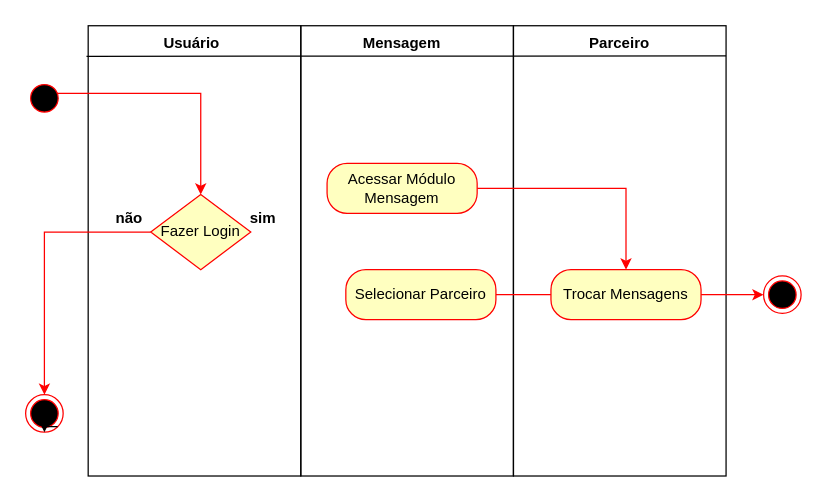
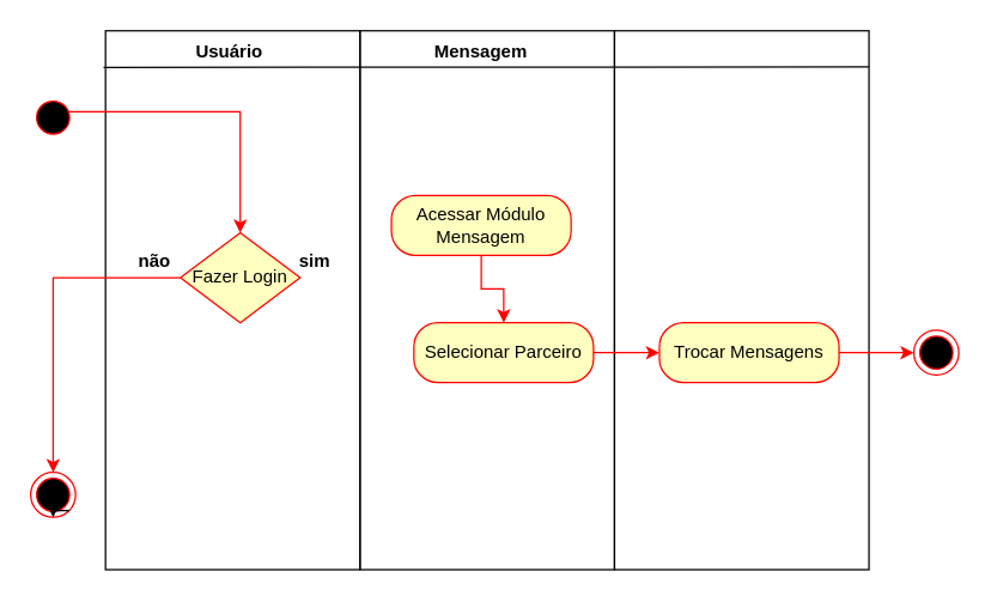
  <mxCell id="0" />
  <mxCell id="1" parent="0" />
  <mxCell id="2" value="" style="rounded=0;whiteSpace=wrap;html=1;fillColor=none;gradientColor=#ffffff;" parent="1" vertex="1"><mxGeometry x="410" y="20" width="170" height="360" as="geometry" /></mxCell>
  <mxCell id="3" value="" style="rounded=0;whiteSpace=wrap;html=1;fillColor=none;gradientColor=#ffffff;" parent="1" vertex="1"><mxGeometry x="70" y="20" width="170" height="360" as="geometry" /></mxCell>
  <mxCell id="4" value="" style="rounded=0;whiteSpace=wrap;html=1;fillColor=none;gradientColor=#ffffff;" parent="1" vertex="1"><mxGeometry x="240" y="20" width="170" height="360" as="geometry" /></mxCell>
  <mxCell id="5" value="" style="edgeStyle=orthogonalEdgeStyle;rounded=0;orthogonalLoop=1;jettySize=auto;html=1;exitX=0.8;exitY=0.367;exitDx=0;exitDy=0;exitPerimeter=0;strokeColor=#FF0000;" parent="1" source="6" target="8" edge="1"><mxGeometry relative="1" as="geometry" /></mxCell>
  <mxCell id="6" value="" style="ellipse;html=1;shape=startState;fillColor=#000000;strokeColor=#ff0000;" parent="1" vertex="1"><mxGeometry x="20" y="63" width="30" height="30" as="geometry" /></mxCell>
  <mxCell id="7" value="" style="edgeStyle=orthogonalEdgeStyle;rounded=0;orthogonalLoop=1;jettySize=auto;html=1;strokeColor=#FF0000;" parent="1" source="8" target="9" edge="1"><mxGeometry relative="1" as="geometry" /></mxCell>
  <mxCell id="8" value="Fazer Login" style="rhombus;whiteSpace=wrap;html=1;fillColor=#ffffc0;strokeColor=#ff0000;" parent="1" vertex="1"><mxGeometry x="120" y="155" width="80" height="60" as="geometry" /></mxCell>
  <mxCell id="9" value="" style="ellipse;html=1;shape=endState;fillColor=#000000;strokeColor=#ff0000;" parent="1" vertex="1"><mxGeometry x="20" y="315" width="30" height="30" as="geometry" /></mxCell>
- <mxCell id="10" value="" style="edgeStyle=orthogonalEdgeStyle;rounded=0;orthogonalLoop=1;jettySize=auto;html=1;strokeColor=#FF0000;" parent="1" source="11" target="15" edge="1"><mxGeometry relative="1" as="geometry" /></mxCell>
+ <mxCell id="10" value="" style="edgeStyle=orthogonalEdgeStyle;rounded=0;orthogonalLoop=1;jettySize=auto;html=1;strokeColor=#FF0000;" parent="1" source="11" target="13" edge="1"><mxGeometry relative="1" as="geometry" /></mxCell>
  <mxCell id="11" value="Acessar Módulo Mensagem" style="rounded=1;whiteSpace=wrap;html=1;arcSize=40;fontColor=#000000;fillColor=#ffffc0;strokeColor=#ff0000;" parent="1" vertex="1"><mxGeometry x="261" y="130" width="120" height="40" as="geometry" /></mxCell>
- <mxCell id="12" value="" style="edgeStyle=orthogonalEdgeStyle;rounded=0;orthogonalLoop=1;jettySize=auto;html=1;strokeColor=#FF0000;endArrow=none;" parent="1" source="13" target="15" edge="1"><mxGeometry relative="1" as="geometry" /></mxCell>
+ <mxCell id="12" value="" style="edgeStyle=orthogonalEdgeStyle;rounded=0;orthogonalLoop=1;jettySize=auto;html=1;strokeColor=#FF0000;" parent="1" source="13" target="15" edge="1"><mxGeometry relative="1" as="geometry" /></mxCell>
  <mxCell id="13" value="Selecionar Parceiro" style="rounded=1;whiteSpace=wrap;html=1;arcSize=40;fontColor=#000000;fillColor=#ffffc0;strokeColor=#ff0000;" parent="1" vertex="1"><mxGeometry x="276" y="215" width="120" height="40" as="geometry" /></mxCell>
  <mxCell id="14" value="" style="edgeStyle=orthogonalEdgeStyle;rounded=0;orthogonalLoop=1;jettySize=auto;html=1;strokeColor=#FF0000;" parent="1" source="15" target="22" edge="1"><mxGeometry relative="1" as="geometry" /></mxCell>
  <mxCell id="15" value="Trocar Mensagens" style="rounded=1;whiteSpace=wrap;html=1;arcSize=40;fontColor=#000000;fillColor=#ffffc0;strokeColor=#ff0000;" parent="1" vertex="1"><mxGeometry x="440" y="215" width="120" height="40" as="geometry" /></mxCell>
  <mxCell id="16" value="Usuário" style="text;align=center;fontStyle=1;verticalAlign=middle;spacingLeft=3;spacingRight=3;strokeColor=none;rotatable=0;points=[[0,0.5],[1,0.5]];portConstraint=eastwest;fillColor=none;gradientColor=#ffffff;" parent="1" vertex="1"><mxGeometry x="113" y="20" width="80" height="26" as="geometry" /></mxCell>
  <mxCell id="17" value="sim" style="text;align=center;fontStyle=1;verticalAlign=middle;spacingLeft=3;spacingRight=3;strokeColor=none;rotatable=0;points=[[0,0.5],[1,0.5]];portConstraint=eastwest;fillColor=none;gradientColor=#ffffff;" parent="1" vertex="1"><mxGeometry x="193" y="160" width="34" height="26" as="geometry" /></mxCell>
  <mxCell id="18" value="não" style="text;align=center;fontStyle=1;verticalAlign=middle;spacingLeft=3;spacingRight=3;strokeColor=none;rotatable=0;points=[[0,0.5],[1,0.5]];portConstraint=eastwest;fillColor=none;gradientColor=#ffffff;" parent="1" vertex="1"><mxGeometry x="86" y="160" width="34" height="26" as="geometry" /></mxCell>
  <mxCell id="19" value="Mensagem" style="text;align=center;fontStyle=1;verticalAlign=middle;spacingLeft=3;spacingRight=3;strokeColor=none;rotatable=0;points=[[0,0.5],[1,0.5]];portConstraint=eastwest;fillColor=none;gradientColor=#ffffff;" parent="1" vertex="1"><mxGeometry x="281" y="20" width="80" height="26" as="geometry" /></mxCell>
- <mxCell id="20" value="Parceiro" style="text;align=center;fontStyle=1;verticalAlign=middle;spacingLeft=3;spacingRight=3;strokeColor=none;rotatable=0;points=[[0,0.5],[1,0.5]];portConstraint=eastwest;fillColor=none;gradientColor=#ffffff;" parent="1" vertex="1"><mxGeometry x="455" y="20" width="80" height="26" as="geometry" /></mxCell>
  <mxCell id="21" style="edgeStyle=orthogonalEdgeStyle;rounded=0;orthogonalLoop=1;jettySize=auto;html=1;exitX=1;exitY=1;exitDx=0;exitDy=0;entryX=0.5;entryY=1;entryDx=0;entryDy=0;" parent="1" source="9" target="9" edge="1"><mxGeometry relative="1" as="geometry" /></mxCell>
  <mxCell id="22" value="" style="ellipse;html=1;shape=endState;fillColor=#000000;strokeColor=#ff0000;" parent="1" vertex="1"><mxGeometry x="610" y="220" width="30" height="30" as="geometry" /></mxCell>
  <mxCell id="23" value="" style="endArrow=none;html=1;strokeColor=#000000;entryX=1;entryY=0.067;entryDx=0;entryDy=0;entryPerimeter=0;exitX=-0.008;exitY=0.068;exitDx=0;exitDy=0;exitPerimeter=0;" edge="1" parent="1" source="3" target="2"><mxGeometry width="50" height="50" relative="1" as="geometry"><mxPoint x="90" y="44" as="sourcePoint" /><mxPoint x="290" y="130" as="targetPoint" /></mxGeometry></mxCell>
